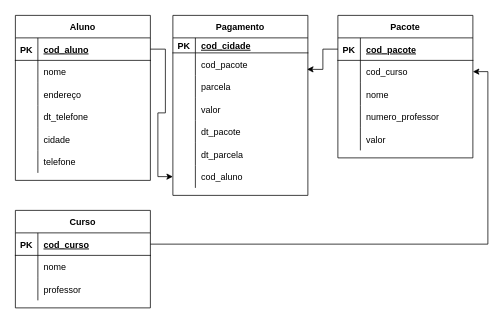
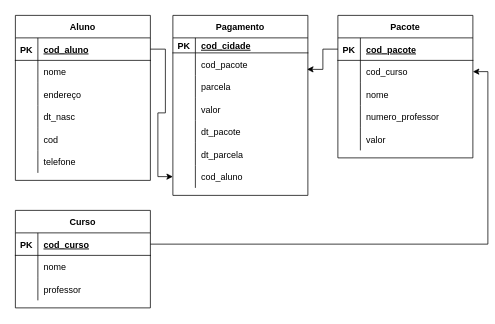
  <mxCell id="0" />
  <mxCell id="1" parent="0" />
  <mxCell id="2" value="Aluno" style="shape=table;startSize=30;container=1;collapsible=1;childLayout=tableLayout;fixedRows=1;rowLines=0;fontStyle=1;align=center;resizeLast=1;" vertex="1" parent="1"><mxGeometry x="20" y="20" width="180" height="220" as="geometry" /></mxCell>
  <mxCell id="3" value="" style="shape=tableRow;horizontal=0;startSize=0;swimlaneHead=0;swimlaneBody=0;fillColor=none;collapsible=0;dropTarget=0;points=[[0,0.5],[1,0.5]];portConstraint=eastwest;top=0;left=0;right=0;bottom=1;" vertex="1" parent="2"><mxGeometry y="30" width="180" height="30" as="geometry" /></mxCell>
  <mxCell id="4" value="PK" style="shape=partialRectangle;connectable=0;fillColor=none;top=0;left=0;bottom=0;right=0;fontStyle=1;overflow=hidden;" vertex="1" parent="3"><mxGeometry width="30" height="30" as="geometry"><mxRectangle width="30" height="30" as="alternateBounds" /></mxGeometry></mxCell>
  <mxCell id="5" value="cod_aluno" style="shape=partialRectangle;connectable=0;fillColor=none;top=0;left=0;bottom=0;right=0;align=left;spacingLeft=6;fontStyle=5;overflow=hidden;" vertex="1" parent="3"><mxGeometry x="30" width="150" height="30" as="geometry"><mxRectangle width="150" height="30" as="alternateBounds" /></mxGeometry></mxCell>
  <mxCell id="6" value="" style="shape=tableRow;horizontal=0;startSize=0;swimlaneHead=0;swimlaneBody=0;fillColor=none;collapsible=0;dropTarget=0;points=[[0,0.5],[1,0.5]];portConstraint=eastwest;top=0;left=0;right=0;bottom=0;" vertex="1" parent="2"><mxGeometry y="60" width="180" height="30" as="geometry" /></mxCell>
  <mxCell id="7" value="" style="shape=partialRectangle;connectable=0;fillColor=none;top=0;left=0;bottom=0;right=0;editable=1;overflow=hidden;" vertex="1" parent="6"><mxGeometry width="30" height="30" as="geometry"><mxRectangle width="30" height="30" as="alternateBounds" /></mxGeometry></mxCell>
  <mxCell id="8" value="nome" style="shape=partialRectangle;connectable=0;fillColor=none;top=0;left=0;bottom=0;right=0;align=left;spacingLeft=6;overflow=hidden;" vertex="1" parent="6"><mxGeometry x="30" width="150" height="30" as="geometry"><mxRectangle width="150" height="30" as="alternateBounds" /></mxGeometry></mxCell>
  <mxCell id="9" value="" style="shape=tableRow;horizontal=0;startSize=0;swimlaneHead=0;swimlaneBody=0;fillColor=none;collapsible=0;dropTarget=0;points=[[0,0.5],[1,0.5]];portConstraint=eastwest;top=0;left=0;right=0;bottom=0;" vertex="1" parent="2"><mxGeometry y="90" width="180" height="30" as="geometry" /></mxCell>
  <mxCell id="10" value="" style="shape=partialRectangle;connectable=0;fillColor=none;top=0;left=0;bottom=0;right=0;editable=1;overflow=hidden;" vertex="1" parent="9"><mxGeometry width="30" height="30" as="geometry"><mxRectangle width="30" height="30" as="alternateBounds" /></mxGeometry></mxCell>
  <mxCell id="11" value="endereço" style="shape=partialRectangle;connectable=0;fillColor=none;top=0;left=0;bottom=0;right=0;align=left;spacingLeft=6;overflow=hidden;" vertex="1" parent="9"><mxGeometry x="30" width="150" height="30" as="geometry"><mxRectangle width="150" height="30" as="alternateBounds" /></mxGeometry></mxCell>
  <mxCell id="12" value="" style="shape=tableRow;horizontal=0;startSize=0;swimlaneHead=0;swimlaneBody=0;fillColor=none;collapsible=0;dropTarget=0;points=[[0,0.5],[1,0.5]];portConstraint=eastwest;top=0;left=0;right=0;bottom=0;" vertex="1" parent="2"><mxGeometry y="120" width="180" height="30" as="geometry" /></mxCell>
  <mxCell id="13" value="" style="shape=partialRectangle;connectable=0;fillColor=none;top=0;left=0;bottom=0;right=0;editable=1;overflow=hidden;" vertex="1" parent="12"><mxGeometry width="30" height="30" as="geometry"><mxRectangle width="30" height="30" as="alternateBounds" /></mxGeometry></mxCell>
- <mxCell id="14" value="dt_telefone" style="shape=partialRectangle;connectable=0;fillColor=none;top=0;left=0;bottom=0;right=0;align=left;spacingLeft=6;overflow=hidden;" vertex="1" parent="12"><mxGeometry x="30" width="150" height="30" as="geometry"><mxRectangle width="150" height="30" as="alternateBounds" /></mxGeometry></mxCell>
+ <mxCell id="14" value="dt_nasc" style="shape=partialRectangle;connectable=0;fillColor=none;top=0;left=0;bottom=0;right=0;align=left;spacingLeft=6;overflow=hidden;" vertex="1" parent="12"><mxGeometry x="30" width="150" height="30" as="geometry"><mxRectangle width="150" height="30" as="alternateBounds" /></mxGeometry></mxCell>
  <mxCell id="15" value="" style="shape=tableRow;horizontal=0;startSize=0;swimlaneHead=0;swimlaneBody=0;fillColor=none;collapsible=0;dropTarget=0;points=[[0,0.5],[1,0.5]];portConstraint=eastwest;top=0;left=0;right=0;bottom=0;" vertex="1" parent="2"><mxGeometry y="150" width="180" height="30" as="geometry" /></mxCell>
  <mxCell id="16" value="" style="shape=partialRectangle;connectable=0;fillColor=none;top=0;left=0;bottom=0;right=0;editable=1;overflow=hidden;" vertex="1" parent="15"><mxGeometry width="30" height="30" as="geometry"><mxRectangle width="30" height="30" as="alternateBounds" /></mxGeometry></mxCell>
- <mxCell id="17" value="cidade" style="shape=partialRectangle;connectable=0;fillColor=none;top=0;left=0;bottom=0;right=0;align=left;spacingLeft=6;overflow=hidden;" vertex="1" parent="15"><mxGeometry x="30" width="150" height="30" as="geometry"><mxRectangle width="150" height="30" as="alternateBounds" /></mxGeometry></mxCell>
+ <mxCell id="17" value="cod" style="shape=partialRectangle;connectable=0;fillColor=none;top=0;left=0;bottom=0;right=0;align=left;spacingLeft=6;overflow=hidden;" vertex="1" parent="15"><mxGeometry x="30" width="150" height="30" as="geometry"><mxRectangle width="150" height="30" as="alternateBounds" /></mxGeometry></mxCell>
  <mxCell id="18" value="" style="shape=tableRow;horizontal=0;startSize=0;swimlaneHead=0;swimlaneBody=0;fillColor=none;collapsible=0;dropTarget=0;points=[[0,0.5],[1,0.5]];portConstraint=eastwest;top=0;left=0;right=0;bottom=0;" vertex="1" parent="2"><mxGeometry y="180" width="180" height="30" as="geometry" /></mxCell>
  <mxCell id="19" value="" style="shape=partialRectangle;connectable=0;fillColor=none;top=0;left=0;bottom=0;right=0;editable=1;overflow=hidden;" vertex="1" parent="18"><mxGeometry width="30" height="30" as="geometry"><mxRectangle width="30" height="30" as="alternateBounds" /></mxGeometry></mxCell>
  <mxCell id="20" value="telefone" style="shape=partialRectangle;connectable=0;fillColor=none;top=0;left=0;bottom=0;right=0;align=left;spacingLeft=6;overflow=hidden;" vertex="1" parent="18"><mxGeometry x="30" width="150" height="30" as="geometry"><mxRectangle width="150" height="30" as="alternateBounds" /></mxGeometry></mxCell>
  <mxCell id="21" value="Pagamento" style="shape=table;startSize=30;container=1;collapsible=1;childLayout=tableLayout;fixedRows=1;rowLines=0;fontStyle=1;align=center;resizeLast=1;" vertex="1" parent="1"><mxGeometry x="230" y="20" width="180" height="240" as="geometry" /></mxCell>
  <mxCell id="22" value="" style="shape=tableRow;horizontal=0;startSize=0;swimlaneHead=0;swimlaneBody=0;fillColor=none;collapsible=0;dropTarget=0;points=[[0,0.5],[1,0.5]];portConstraint=eastwest;top=0;left=0;right=0;bottom=1;" vertex="1" parent="21"><mxGeometry y="30" width="180" height="20" as="geometry" /></mxCell>
  <mxCell id="23" value="PK" style="shape=partialRectangle;connectable=0;fillColor=none;top=0;left=0;bottom=0;right=0;fontStyle=1;overflow=hidden;" vertex="1" parent="22"><mxGeometry width="30" height="20" as="geometry"><mxRectangle width="30" height="20" as="alternateBounds" /></mxGeometry></mxCell>
  <mxCell id="24" value="cod_cidade" style="shape=partialRectangle;connectable=0;fillColor=none;top=0;left=0;bottom=0;right=0;align=left;spacingLeft=6;fontStyle=5;overflow=hidden;" vertex="1" parent="22"><mxGeometry x="30" width="150" height="20" as="geometry"><mxRectangle width="150" height="20" as="alternateBounds" /></mxGeometry></mxCell>
  <mxCell id="25" value="" style="shape=tableRow;horizontal=0;startSize=0;swimlaneHead=0;swimlaneBody=0;fillColor=none;collapsible=0;dropTarget=0;points=[[0,0.5],[1,0.5]];portConstraint=eastwest;top=0;left=0;right=0;bottom=0;" vertex="1" parent="21"><mxGeometry y="50" width="180" height="30" as="geometry" /></mxCell>
  <mxCell id="26" value="" style="shape=partialRectangle;connectable=0;fillColor=none;top=0;left=0;bottom=0;right=0;editable=1;overflow=hidden;" vertex="1" parent="25"><mxGeometry width="30" height="30" as="geometry"><mxRectangle width="30" height="30" as="alternateBounds" /></mxGeometry></mxCell>
  <mxCell id="27" value="cod_pacote" style="shape=partialRectangle;connectable=0;fillColor=none;top=0;left=0;bottom=0;right=0;align=left;spacingLeft=6;overflow=hidden;" vertex="1" parent="25"><mxGeometry x="30" width="150" height="30" as="geometry"><mxRectangle width="150" height="30" as="alternateBounds" /></mxGeometry></mxCell>
  <mxCell id="28" value="" style="shape=tableRow;horizontal=0;startSize=0;swimlaneHead=0;swimlaneBody=0;fillColor=none;collapsible=0;dropTarget=0;points=[[0,0.5],[1,0.5]];portConstraint=eastwest;top=0;left=0;right=0;bottom=0;" vertex="1" parent="21"><mxGeometry y="80" width="180" height="30" as="geometry" /></mxCell>
  <mxCell id="29" value="" style="shape=partialRectangle;connectable=0;fillColor=none;top=0;left=0;bottom=0;right=0;editable=1;overflow=hidden;" vertex="1" parent="28"><mxGeometry width="30" height="30" as="geometry"><mxRectangle width="30" height="30" as="alternateBounds" /></mxGeometry></mxCell>
  <mxCell id="30" value="parcela" style="shape=partialRectangle;connectable=0;fillColor=none;top=0;left=0;bottom=0;right=0;align=left;spacingLeft=6;overflow=hidden;" vertex="1" parent="28"><mxGeometry x="30" width="150" height="30" as="geometry"><mxRectangle width="150" height="30" as="alternateBounds" /></mxGeometry></mxCell>
  <mxCell id="31" value="" style="shape=tableRow;horizontal=0;startSize=0;swimlaneHead=0;swimlaneBody=0;fillColor=none;collapsible=0;dropTarget=0;points=[[0,0.5],[1,0.5]];portConstraint=eastwest;top=0;left=0;right=0;bottom=0;" vertex="1" parent="21"><mxGeometry y="110" width="180" height="30" as="geometry" /></mxCell>
  <mxCell id="32" value="" style="shape=partialRectangle;connectable=0;fillColor=none;top=0;left=0;bottom=0;right=0;editable=1;overflow=hidden;" vertex="1" parent="31"><mxGeometry width="30" height="30" as="geometry"><mxRectangle width="30" height="30" as="alternateBounds" /></mxGeometry></mxCell>
  <mxCell id="33" value="valor" style="shape=partialRectangle;connectable=0;fillColor=none;top=0;left=0;bottom=0;right=0;align=left;spacingLeft=6;overflow=hidden;" vertex="1" parent="31"><mxGeometry x="30" width="150" height="30" as="geometry"><mxRectangle width="150" height="30" as="alternateBounds" /></mxGeometry></mxCell>
  <mxCell id="34" value="" style="shape=tableRow;horizontal=0;startSize=0;swimlaneHead=0;swimlaneBody=0;fillColor=none;collapsible=0;dropTarget=0;points=[[0,0.5],[1,0.5]];portConstraint=eastwest;top=0;left=0;right=0;bottom=0;" vertex="1" parent="21"><mxGeometry y="140" width="180" height="30" as="geometry" /></mxCell>
  <mxCell id="35" value="" style="shape=partialRectangle;connectable=0;fillColor=none;top=0;left=0;bottom=0;right=0;editable=1;overflow=hidden;" vertex="1" parent="34"><mxGeometry width="30" height="30" as="geometry"><mxRectangle width="30" height="30" as="alternateBounds" /></mxGeometry></mxCell>
  <mxCell id="36" value="dt_pacote" style="shape=partialRectangle;connectable=0;fillColor=none;top=0;left=0;bottom=0;right=0;align=left;spacingLeft=6;overflow=hidden;" vertex="1" parent="34"><mxGeometry x="30" width="150" height="30" as="geometry"><mxRectangle width="150" height="30" as="alternateBounds" /></mxGeometry></mxCell>
  <mxCell id="37" value="" style="shape=tableRow;horizontal=0;startSize=0;swimlaneHead=0;swimlaneBody=0;fillColor=none;collapsible=0;dropTarget=0;points=[[0,0.5],[1,0.5]];portConstraint=eastwest;top=0;left=0;right=0;bottom=0;" vertex="1" parent="21"><mxGeometry y="170" width="180" height="30" as="geometry" /></mxCell>
  <mxCell id="38" value="" style="shape=partialRectangle;connectable=0;fillColor=none;top=0;left=0;bottom=0;right=0;editable=1;overflow=hidden;" vertex="1" parent="37"><mxGeometry width="30" height="30" as="geometry"><mxRectangle width="30" height="30" as="alternateBounds" /></mxGeometry></mxCell>
  <mxCell id="39" value="dt_parcela" style="shape=partialRectangle;connectable=0;fillColor=none;top=0;left=0;bottom=0;right=0;align=left;spacingLeft=6;overflow=hidden;" vertex="1" parent="37"><mxGeometry x="30" width="150" height="30" as="geometry"><mxRectangle width="150" height="30" as="alternateBounds" /></mxGeometry></mxCell>
  <mxCell id="40" value="" style="shape=tableRow;horizontal=0;startSize=0;swimlaneHead=0;swimlaneBody=0;fillColor=none;collapsible=0;dropTarget=0;points=[[0,0.5],[1,0.5]];portConstraint=eastwest;top=0;left=0;right=0;bottom=0;" vertex="1" parent="21"><mxGeometry y="200" width="180" height="30" as="geometry" /></mxCell>
  <mxCell id="41" value="" style="shape=partialRectangle;connectable=0;fillColor=none;top=0;left=0;bottom=0;right=0;editable=1;overflow=hidden;" vertex="1" parent="40"><mxGeometry width="30" height="30" as="geometry"><mxRectangle width="30" height="30" as="alternateBounds" /></mxGeometry></mxCell>
  <mxCell id="42" value="cod_aluno" style="shape=partialRectangle;connectable=0;fillColor=none;top=0;left=0;bottom=0;right=0;align=left;spacingLeft=6;overflow=hidden;" vertex="1" parent="40"><mxGeometry x="30" width="150" height="30" as="geometry"><mxRectangle width="150" height="30" as="alternateBounds" /></mxGeometry></mxCell>
  <mxCell id="43" value="Pacote" style="shape=table;startSize=30;container=1;collapsible=1;childLayout=tableLayout;fixedRows=1;rowLines=0;fontStyle=1;align=center;resizeLast=1;" vertex="1" parent="1"><mxGeometry x="450" y="20" width="180" height="190" as="geometry" /></mxCell>
  <mxCell id="44" value="" style="shape=tableRow;horizontal=0;startSize=0;swimlaneHead=0;swimlaneBody=0;fillColor=none;collapsible=0;dropTarget=0;points=[[0,0.5],[1,0.5]];portConstraint=eastwest;top=0;left=0;right=0;bottom=1;" vertex="1" parent="43"><mxGeometry y="30" width="180" height="30" as="geometry" /></mxCell>
  <mxCell id="45" value="PK" style="shape=partialRectangle;connectable=0;fillColor=none;top=0;left=0;bottom=0;right=0;fontStyle=1;overflow=hidden;" vertex="1" parent="44"><mxGeometry width="30" height="30" as="geometry"><mxRectangle width="30" height="30" as="alternateBounds" /></mxGeometry></mxCell>
  <mxCell id="46" value="cod_pacote" style="shape=partialRectangle;connectable=0;fillColor=none;top=0;left=0;bottom=0;right=0;align=left;spacingLeft=6;fontStyle=5;overflow=hidden;" vertex="1" parent="44"><mxGeometry x="30" width="150" height="30" as="geometry"><mxRectangle width="150" height="30" as="alternateBounds" /></mxGeometry></mxCell>
  <mxCell id="47" value="" style="shape=tableRow;horizontal=0;startSize=0;swimlaneHead=0;swimlaneBody=0;fillColor=none;collapsible=0;dropTarget=0;points=[[0,0.5],[1,0.5]];portConstraint=eastwest;top=0;left=0;right=0;bottom=0;" vertex="1" parent="43"><mxGeometry y="60" width="180" height="30" as="geometry" /></mxCell>
  <mxCell id="48" value="" style="shape=partialRectangle;connectable=0;fillColor=none;top=0;left=0;bottom=0;right=0;editable=1;overflow=hidden;" vertex="1" parent="47"><mxGeometry width="30" height="30" as="geometry"><mxRectangle width="30" height="30" as="alternateBounds" /></mxGeometry></mxCell>
  <mxCell id="49" value="cod_curso" style="shape=partialRectangle;connectable=0;fillColor=none;top=0;left=0;bottom=0;right=0;align=left;spacingLeft=6;overflow=hidden;" vertex="1" parent="47"><mxGeometry x="30" width="150" height="30" as="geometry"><mxRectangle width="150" height="30" as="alternateBounds" /></mxGeometry></mxCell>
  <mxCell id="50" value="" style="shape=tableRow;horizontal=0;startSize=0;swimlaneHead=0;swimlaneBody=0;fillColor=none;collapsible=0;dropTarget=0;points=[[0,0.5],[1,0.5]];portConstraint=eastwest;top=0;left=0;right=0;bottom=0;" vertex="1" parent="43"><mxGeometry y="90" width="180" height="30" as="geometry" /></mxCell>
  <mxCell id="51" value="" style="shape=partialRectangle;connectable=0;fillColor=none;top=0;left=0;bottom=0;right=0;editable=1;overflow=hidden;" vertex="1" parent="50"><mxGeometry width="30" height="30" as="geometry"><mxRectangle width="30" height="30" as="alternateBounds" /></mxGeometry></mxCell>
  <mxCell id="52" value="nome" style="shape=partialRectangle;connectable=0;fillColor=none;top=0;left=0;bottom=0;right=0;align=left;spacingLeft=6;overflow=hidden;" vertex="1" parent="50"><mxGeometry x="30" width="150" height="30" as="geometry"><mxRectangle width="150" height="30" as="alternateBounds" /></mxGeometry></mxCell>
  <mxCell id="53" value="" style="shape=tableRow;horizontal=0;startSize=0;swimlaneHead=0;swimlaneBody=0;fillColor=none;collapsible=0;dropTarget=0;points=[[0,0.5],[1,0.5]];portConstraint=eastwest;top=0;left=0;right=0;bottom=0;" vertex="1" parent="43"><mxGeometry y="120" width="180" height="30" as="geometry" /></mxCell>
  <mxCell id="54" value="" style="shape=partialRectangle;connectable=0;fillColor=none;top=0;left=0;bottom=0;right=0;editable=1;overflow=hidden;" vertex="1" parent="53"><mxGeometry width="30" height="30" as="geometry"><mxRectangle width="30" height="30" as="alternateBounds" /></mxGeometry></mxCell>
  <mxCell id="55" value="numero_professor" style="shape=partialRectangle;connectable=0;fillColor=none;top=0;left=0;bottom=0;right=0;align=left;spacingLeft=6;overflow=hidden;" vertex="1" parent="53"><mxGeometry x="30" width="150" height="30" as="geometry"><mxRectangle width="150" height="30" as="alternateBounds" /></mxGeometry></mxCell>
  <mxCell id="56" value="" style="shape=tableRow;horizontal=0;startSize=0;swimlaneHead=0;swimlaneBody=0;fillColor=none;collapsible=0;dropTarget=0;points=[[0,0.5],[1,0.5]];portConstraint=eastwest;top=0;left=0;right=0;bottom=0;" vertex="1" parent="43"><mxGeometry y="150" width="180" height="30" as="geometry" /></mxCell>
  <mxCell id="57" value="" style="shape=partialRectangle;connectable=0;fillColor=none;top=0;left=0;bottom=0;right=0;editable=1;overflow=hidden;" vertex="1" parent="56"><mxGeometry width="30" height="30" as="geometry"><mxRectangle width="30" height="30" as="alternateBounds" /></mxGeometry></mxCell>
  <mxCell id="58" value="valor" style="shape=partialRectangle;connectable=0;fillColor=none;top=0;left=0;bottom=0;right=0;align=left;spacingLeft=6;overflow=hidden;" vertex="1" parent="56"><mxGeometry x="30" width="150" height="30" as="geometry"><mxRectangle width="150" height="30" as="alternateBounds" /></mxGeometry></mxCell>
  <mxCell id="59" value="Curso" style="shape=table;startSize=30;container=1;collapsible=1;childLayout=tableLayout;fixedRows=1;rowLines=0;fontStyle=1;align=center;resizeLast=1;" vertex="1" parent="1"><mxGeometry x="20" y="280" width="180" height="130" as="geometry" /></mxCell>
  <mxCell id="60" value="" style="shape=tableRow;horizontal=0;startSize=0;swimlaneHead=0;swimlaneBody=0;fillColor=none;collapsible=0;dropTarget=0;points=[[0,0.5],[1,0.5]];portConstraint=eastwest;top=0;left=0;right=0;bottom=1;" vertex="1" parent="59"><mxGeometry y="30" width="180" height="30" as="geometry" /></mxCell>
  <mxCell id="61" value="PK" style="shape=partialRectangle;connectable=0;fillColor=none;top=0;left=0;bottom=0;right=0;fontStyle=1;overflow=hidden;" vertex="1" parent="60"><mxGeometry width="30" height="30" as="geometry"><mxRectangle width="30" height="30" as="alternateBounds" /></mxGeometry></mxCell>
  <mxCell id="62" value="cod_curso" style="shape=partialRectangle;connectable=0;fillColor=none;top=0;left=0;bottom=0;right=0;align=left;spacingLeft=6;fontStyle=5;overflow=hidden;" vertex="1" parent="60"><mxGeometry x="30" width="150" height="30" as="geometry"><mxRectangle width="150" height="30" as="alternateBounds" /></mxGeometry></mxCell>
  <mxCell id="63" value="" style="shape=tableRow;horizontal=0;startSize=0;swimlaneHead=0;swimlaneBody=0;fillColor=none;collapsible=0;dropTarget=0;points=[[0,0.5],[1,0.5]];portConstraint=eastwest;top=0;left=0;right=0;bottom=0;" vertex="1" parent="59"><mxGeometry y="60" width="180" height="30" as="geometry" /></mxCell>
  <mxCell id="64" value="" style="shape=partialRectangle;connectable=0;fillColor=none;top=0;left=0;bottom=0;right=0;editable=1;overflow=hidden;" vertex="1" parent="63"><mxGeometry width="30" height="30" as="geometry"><mxRectangle width="30" height="30" as="alternateBounds" /></mxGeometry></mxCell>
  <mxCell id="65" value="nome" style="shape=partialRectangle;connectable=0;fillColor=none;top=0;left=0;bottom=0;right=0;align=left;spacingLeft=6;overflow=hidden;" vertex="1" parent="63"><mxGeometry x="30" width="150" height="30" as="geometry"><mxRectangle width="150" height="30" as="alternateBounds" /></mxGeometry></mxCell>
  <mxCell id="66" value="" style="shape=tableRow;horizontal=0;startSize=0;swimlaneHead=0;swimlaneBody=0;fillColor=none;collapsible=0;dropTarget=0;points=[[0,0.5],[1,0.5]];portConstraint=eastwest;top=0;left=0;right=0;bottom=0;" vertex="1" parent="59"><mxGeometry y="90" width="180" height="30" as="geometry" /></mxCell>
  <mxCell id="67" value="" style="shape=partialRectangle;connectable=0;fillColor=none;top=0;left=0;bottom=0;right=0;editable=1;overflow=hidden;" vertex="1" parent="66"><mxGeometry width="30" height="30" as="geometry"><mxRectangle width="30" height="30" as="alternateBounds" /></mxGeometry></mxCell>
  <mxCell id="68" value="professor" style="shape=partialRectangle;connectable=0;fillColor=none;top=0;left=0;bottom=0;right=0;align=left;spacingLeft=6;overflow=hidden;" vertex="1" parent="66"><mxGeometry x="30" width="150" height="30" as="geometry"><mxRectangle width="150" height="30" as="alternateBounds" /></mxGeometry></mxCell>
  <mxCell id="69" style="edgeStyle=orthogonalEdgeStyle;rounded=0;orthogonalLoop=1;jettySize=auto;html=1;exitX=1;exitY=0.5;exitDx=0;exitDy=0;" edge="1" parent="1" source="3" target="40"><mxGeometry relative="1" as="geometry" /></mxCell>
  <mxCell id="70" style="edgeStyle=orthogonalEdgeStyle;rounded=0;orthogonalLoop=1;jettySize=auto;html=1;exitX=0;exitY=0.5;exitDx=0;exitDy=0;entryX=0.994;entryY=0.733;entryDx=0;entryDy=0;entryPerimeter=0;" edge="1" parent="1" source="44" target="25"><mxGeometry relative="1" as="geometry" /></mxCell>
  <mxCell id="71" style="edgeStyle=orthogonalEdgeStyle;rounded=0;orthogonalLoop=1;jettySize=auto;html=1;exitX=1;exitY=0.5;exitDx=0;exitDy=0;entryX=1;entryY=0.5;entryDx=0;entryDy=0;" edge="1" parent="1" source="60" target="47"><mxGeometry relative="1" as="geometry" /></mxCell>
